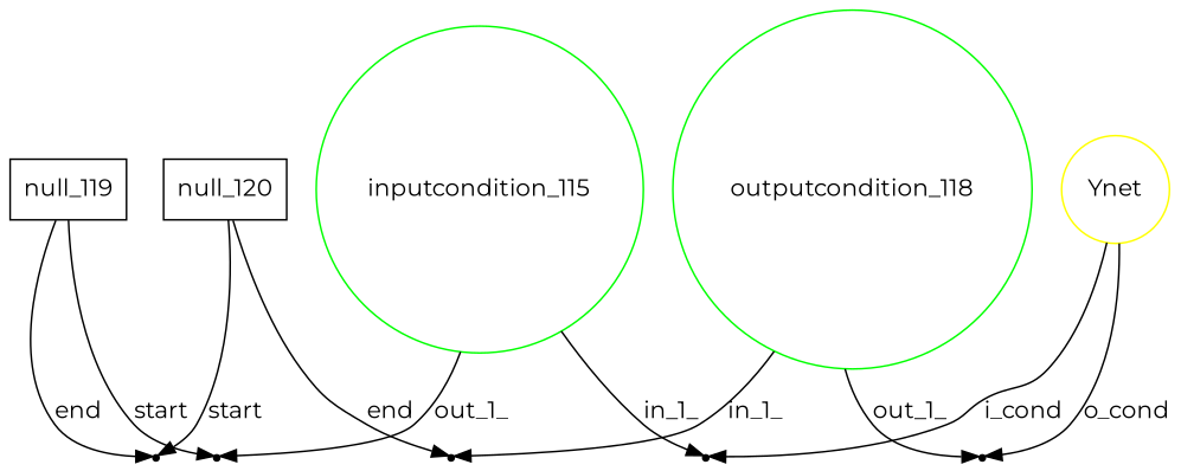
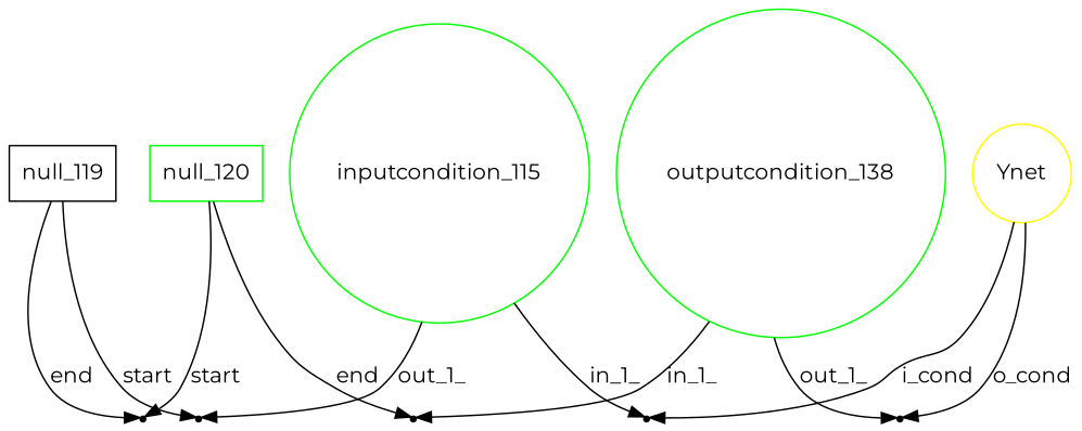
  digraph {
    fontname=Montserrat
    node [fontname=Montserrat shape=point]
    edge [fontname=Montserrat]
-   null_120 [shape=box]
+   null_120 [shape=box color=green]
    _null_119_null_120
    _null_120_outputcondition_118
    null_119 [shape=box]
    _inputcondition_117_null_119
    n6 [color=green label=inputcondition_115 shape=circle]
    _inputcondition_117_Ynet
-   outputcondition_118 [color=green shape=circle]
+   outputcondition_118 [color=green shape=circle label=outputcondition_138]
    _outputcondition_118_Ynet
    Ynet [color=yellow shape=circle]
    null_120 -> _null_119_null_120 [label=start]
    null_120 -> _null_120_outputcondition_118 [label=end]
    null_119 -> _null_119_null_120 [label=end]
    null_119 -> _inputcondition_117_null_119 [label=start]
    n6 -> _inputcondition_117_null_119 [label=out_1_]
    n6 -> _inputcondition_117_Ynet [label=in_1_]
    outputcondition_118 -> _null_120_outputcondition_118 [label=in_1_]
    outputcondition_118 -> _outputcondition_118_Ynet [label=out_1_]
    Ynet -> _inputcondition_117_Ynet [label=i_cond]
    Ynet -> _outputcondition_118_Ynet [label=o_cond]
  }
